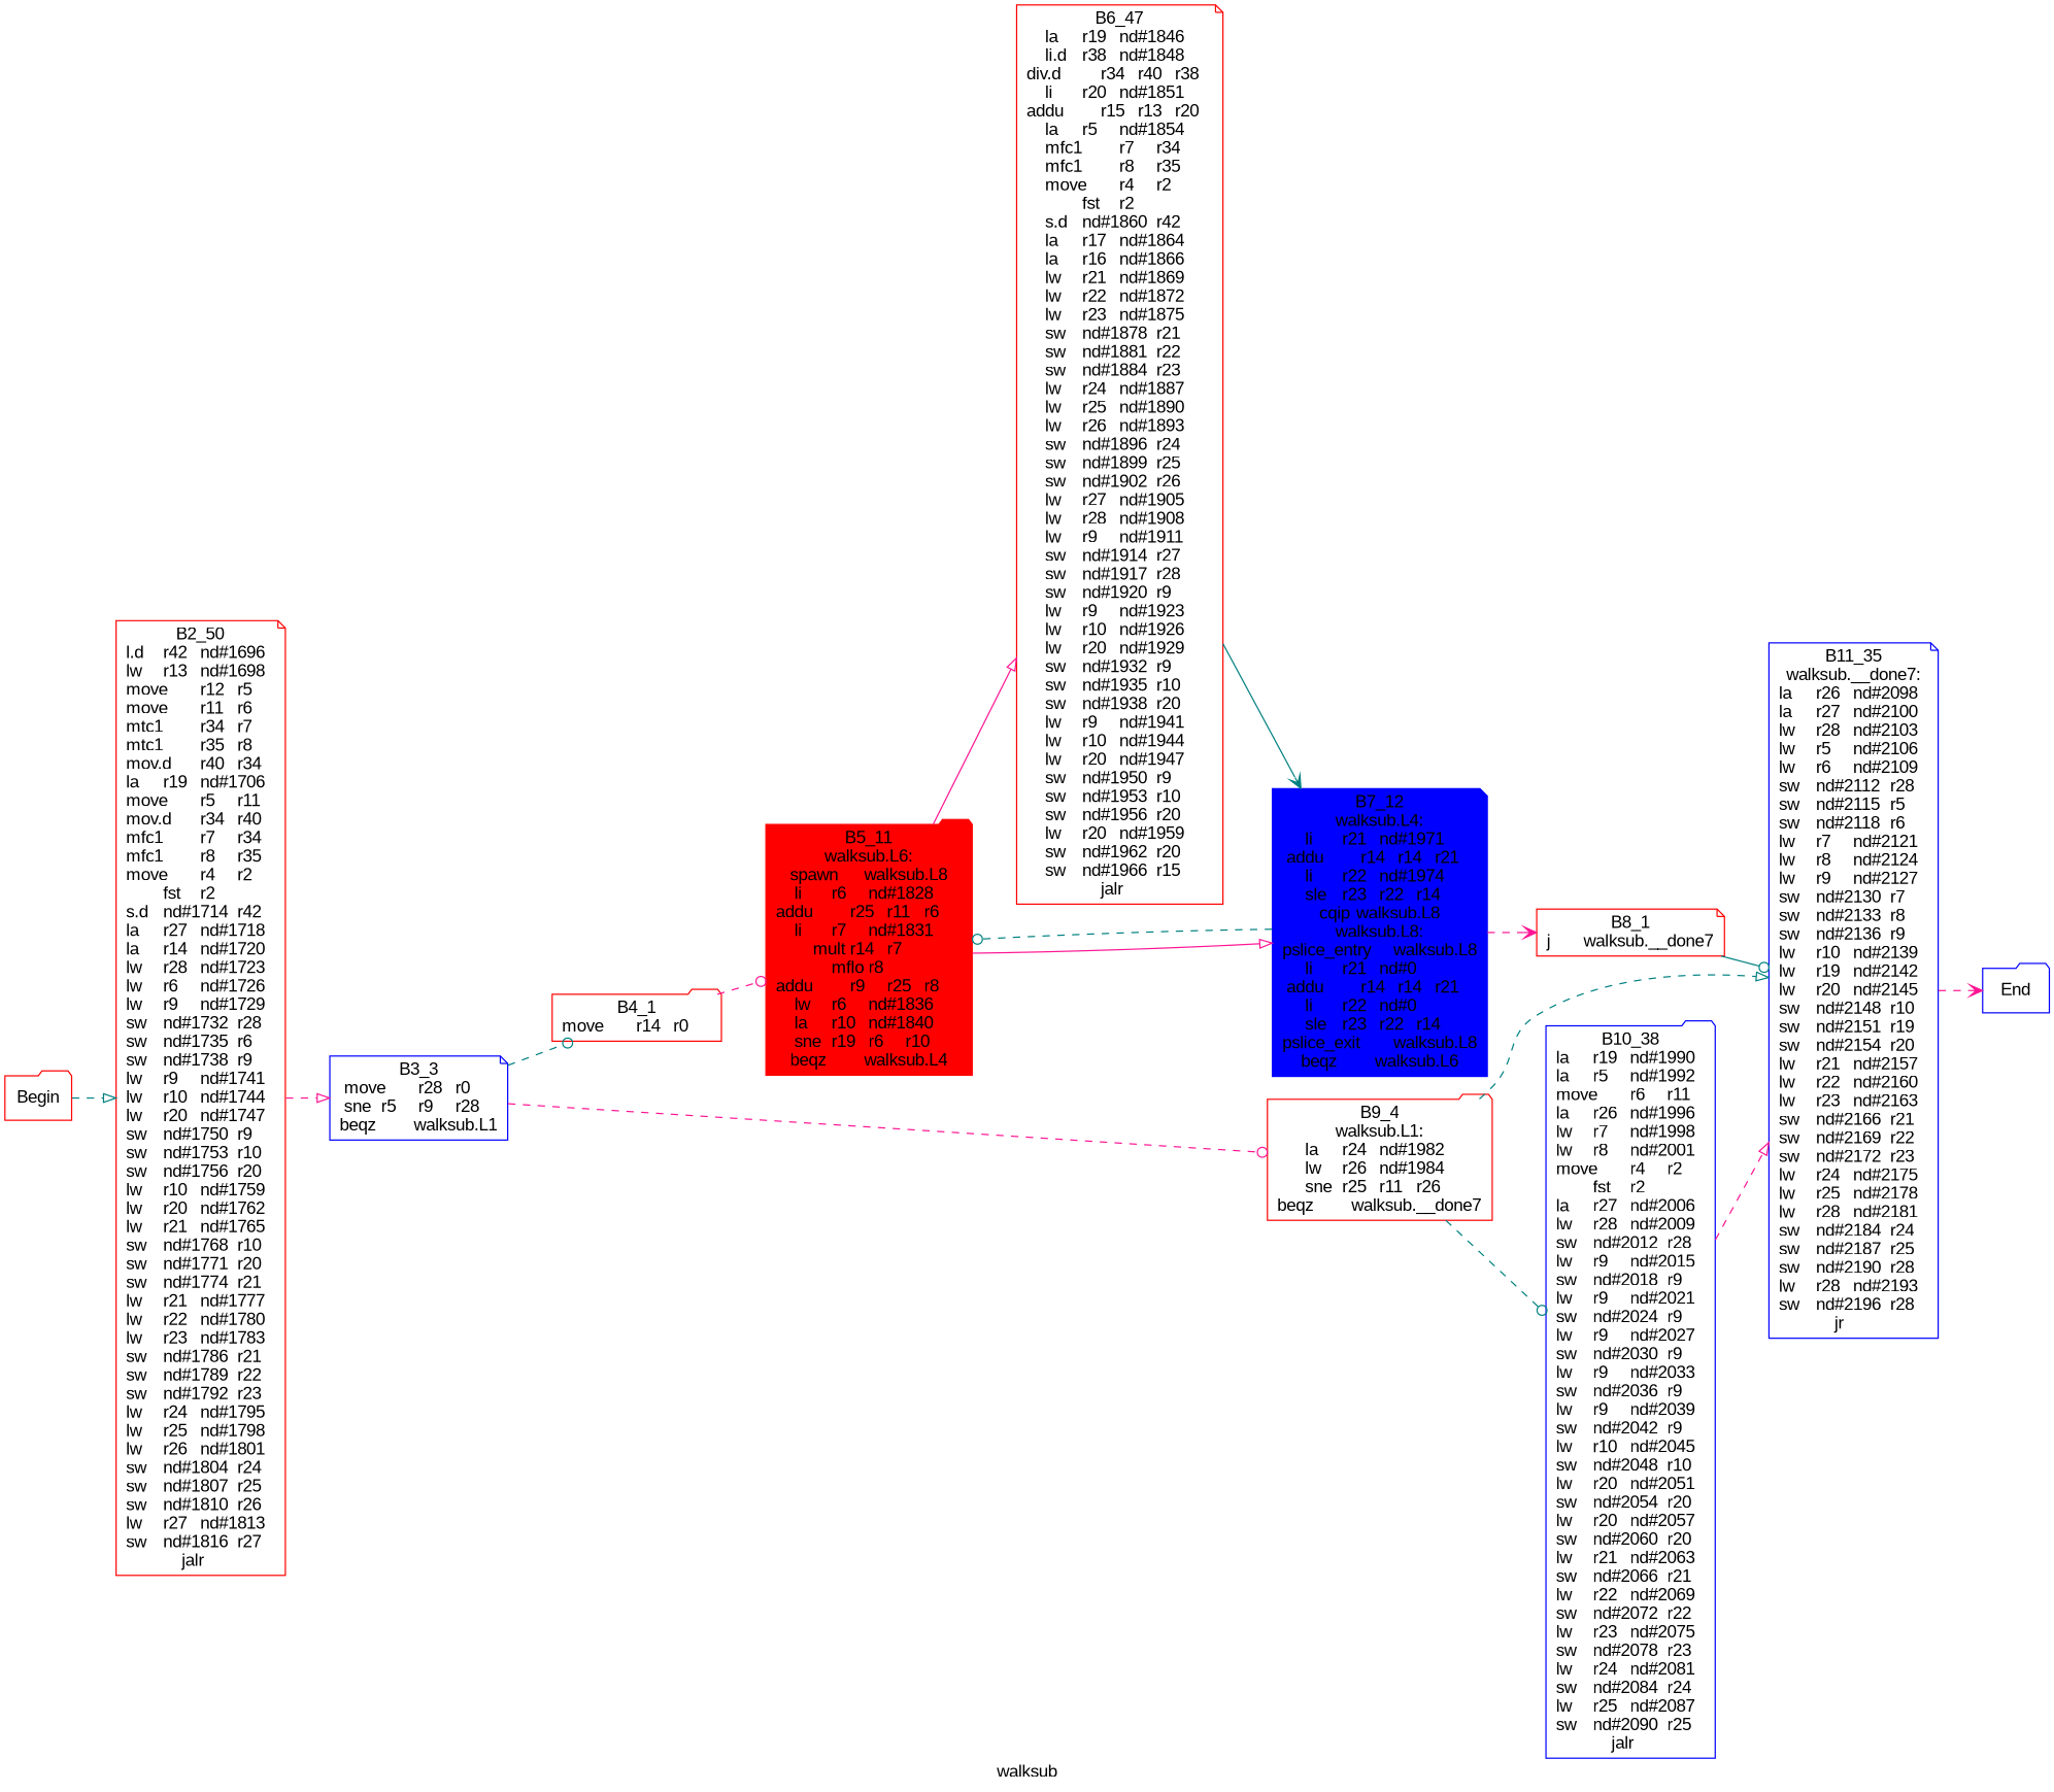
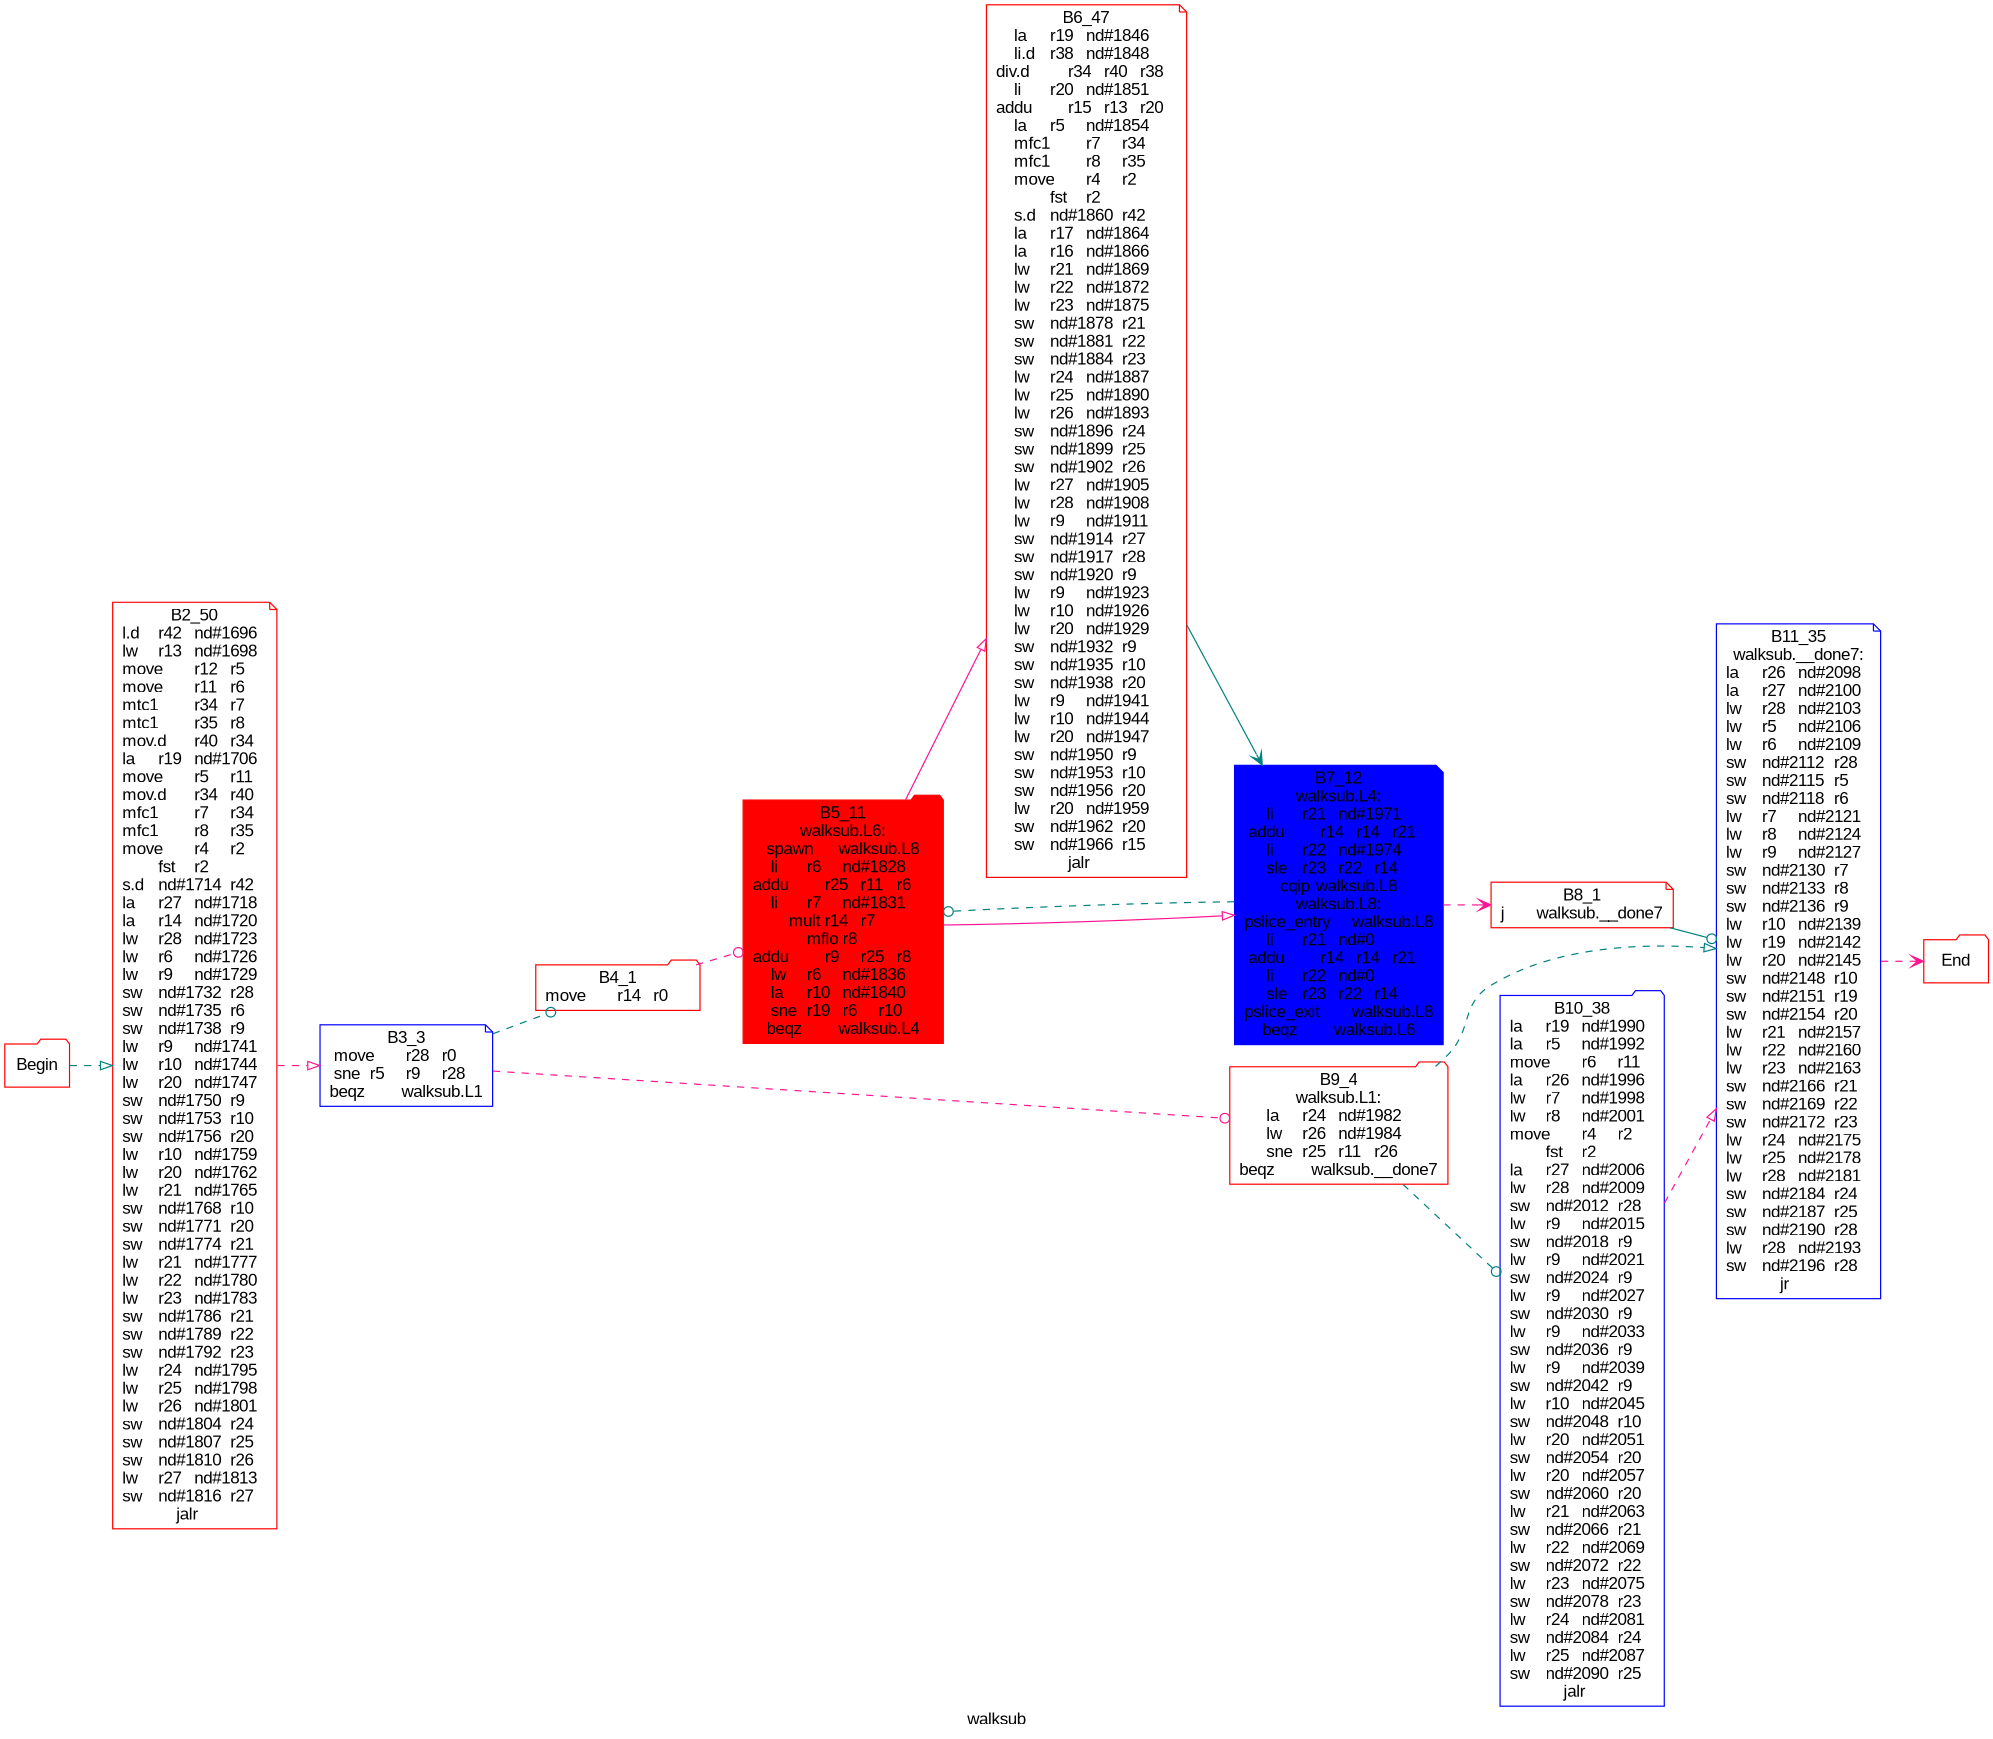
  digraph {
    color=purple
    label=walksub
    style=dashed
    rankdir=LR
    fontname="Liberation Sans"
    node [color=red shape=folder fontname="Liberation Sans"]
    edge [color=deeppink style=dashed arrowhead=onormal fontname="Liberation Sans"]
    n1 [label=Begin]
    n2 [label="B2_50\nl.d	r42	nd#1696	\nlw	r13	nd#1698	\nmove	r12	r5	\nmove	r11	r6	\nmtc1	r34	r7	\nmtc1	r35	r8	\nmov.d	r40	r34	\nla	r19	nd#1706	\nmove	r5	r11	\nmov.d	r34	r40	\nmfc1	r7	r34	\nmfc1	r8	r35	\nmove	r4	r2	\nfst	r2	\ns.d	nd#1714	r42	\nla	r27	nd#1718	\nla	r14	nd#1720	\nlw	r28	nd#1723	\nlw	r6	nd#1726	\nlw	r9	nd#1729	\nsw	nd#1732	r28	\nsw	nd#1735	r6	\nsw	nd#1738	r9	\nlw	r9	nd#1741	\nlw	r10	nd#1744	\nlw	r20	nd#1747	\nsw	nd#1750	r9	\nsw	nd#1753	r10	\nsw	nd#1756	r20	\nlw	r10	nd#1759	\nlw	r20	nd#1762	\nlw	r21	nd#1765	\nsw	nd#1768	r10	\nsw	nd#1771	r20	\nsw	nd#1774	r21	\nlw	r21	nd#1777	\nlw	r22	nd#1780	\nlw	r23	nd#1783	\nsw	nd#1786	r21	\nsw	nd#1789	r22	\nsw	nd#1792	r23	\nlw	r24	nd#1795	\nlw	r25	nd#1798	\nlw	r26	nd#1801	\nsw	nd#1804	r24	\nsw	nd#1807	r25	\nsw	nd#1810	r26	\nlw	r27	nd#1813	\nsw	nd#1816	r27	\njalr	\n" shape=note]
    n3 [label="B3_3\nmove	r28	r0	\nsne	r5	r9	r28	\nbeqz	walksub.L1\n" color=blue shape=note]
-   n4 [label=End color=blue]
+   n4 [label=End]
    n5 [label="B4_1\nmove	r14	r0	\n"]
    n6 [label="B9_4\nwalksub.L1:\nla	r24	nd#1982	\nlw	r26	nd#1984	\nsne	r25	r11	r26	\nbeqz	walksub.__done7\n"]
    n7 [label="B5_11\nwalksub.L6:\nspawn	walksub.L8\nli	r6	nd#1828	\naddu	r25	r11	r6	\nli	r7	nd#1831	\nmult	r14	r7	\nmflo	r8	\naddu	r9	r25	r8	\nlw	r6	nd#1836	\nla	r10	nd#1840	\nsne	r19	r6	r10	\nbeqz	walksub.L4\n" style=filled]
    n8 [label="B11_35\nwalksub.__done7:\nla	r26	nd#2098	\nla	r27	nd#2100	\nlw	r28	nd#2103	\nlw	r5	nd#2106	\nlw	r6	nd#2109	\nsw	nd#2112	r28	\nsw	nd#2115	r5	\nsw	nd#2118	r6	\nlw	r7	nd#2121	\nlw	r8	nd#2124	\nlw	r9	nd#2127	\nsw	nd#2130	r7	\nsw	nd#2133	r8	\nsw	nd#2136	r9	\nlw	r10	nd#2139	\nlw	r19	nd#2142	\nlw	r20	nd#2145	\nsw	nd#2148	r10	\nsw	nd#2151	r19	\nsw	nd#2154	r20	\nlw	r21	nd#2157	\nlw	r22	nd#2160	\nlw	r23	nd#2163	\nsw	nd#2166	r21	\nsw	nd#2169	r22	\nsw	nd#2172	r23	\nlw	r24	nd#2175	\nlw	r25	nd#2178	\nlw	r28	nd#2181	\nsw	nd#2184	r24	\nsw	nd#2187	r25	\nsw	nd#2190	r28	\nlw	r28	nd#2193	\nsw	nd#2196	r28	\njr	\n" color=blue shape=note]
    n9 [label="B10_38\nla	r19	nd#1990	\nla	r5	nd#1992	\nmove	r6	r11	\nla	r26	nd#1996	\nlw	r7	nd#1998	\nlw	r8	nd#2001	\nmove	r4	r2	\nfst	r2	\nla	r27	nd#2006	\nlw	r28	nd#2009	\nsw	nd#2012	r28	\nlw	r9	nd#2015	\nsw	nd#2018	r9	\nlw	r9	nd#2021	\nsw	nd#2024	r9	\nlw	r9	nd#2027	\nsw	nd#2030	r9	\nlw	r9	nd#2033	\nsw	nd#2036	r9	\nlw	r9	nd#2039	\nsw	nd#2042	r9	\nlw	r10	nd#2045	\nsw	nd#2048	r10	\nlw	r20	nd#2051	\nsw	nd#2054	r20	\nlw	r20	nd#2057	\nsw	nd#2060	r20	\nlw	r21	nd#2063	\nsw	nd#2066	r21	\nlw	r22	nd#2069	\nsw	nd#2072	r22	\nlw	r23	nd#2075	\nsw	nd#2078	r23	\nlw	r24	nd#2081	\nsw	nd#2084	r24	\nlw	r25	nd#2087	\nsw	nd#2090	r25	\njalr	\n" color=blue]
    n10 [label="B6_47\nla	r19	nd#1846	\nli.d	r38	nd#1848	\ndiv.d	r34	r40	r38	\nli	r20	nd#1851	\naddu	r15	r13	r20	\nla	r5	nd#1854	\nmfc1	r7	r34	\nmfc1	r8	r35	\nmove	r4	r2	\nfst	r2	\ns.d	nd#1860	r42	\nla	r17	nd#1864	\nla	r16	nd#1866	\nlw	r21	nd#1869	\nlw	r22	nd#1872	\nlw	r23	nd#1875	\nsw	nd#1878	r21	\nsw	nd#1881	r22	\nsw	nd#1884	r23	\nlw	r24	nd#1887	\nlw	r25	nd#1890	\nlw	r26	nd#1893	\nsw	nd#1896	r24	\nsw	nd#1899	r25	\nsw	nd#1902	r26	\nlw	r27	nd#1905	\nlw	r28	nd#1908	\nlw	r9	nd#1911	\nsw	nd#1914	r27	\nsw	nd#1917	r28	\nsw	nd#1920	r9	\nlw	r9	nd#1923	\nlw	r10	nd#1926	\nlw	r20	nd#1929	\nsw	nd#1932	r9	\nsw	nd#1935	r10	\nsw	nd#1938	r20	\nlw	r9	nd#1941	\nlw	r10	nd#1944	\nlw	r20	nd#1947	\nsw	nd#1950	r9	\nsw	nd#1953	r10	\nsw	nd#1956	r20	\nlw	r20	nd#1959	\nsw	nd#1962	r20	\nsw	nd#1966	r15	\njalr	\n" shape=note]
    n11 [color=blue label="B7_12\nwalksub.L4:\nli	r21	nd#1971	\naddu	r14	r14	r21	\nli	r22	nd#1974	\nsle	r23	r22	r14	\ncqip	walksub.L8\nwalksub.L8:\npslice_entry	walksub.L8\nli	r21	nd#0	\naddu	r14	r14	r21	\nli	r22	nd#0	\nsle	r23	r22	r14	\npslice_exit	walksub.L8\nbeqz	walksub.L6\n" shape=note style=filled]
    n12 [label="B8_1\nj	walksub.__done7\n" shape=note]
    n1 -> n2 [color=teal]
    n2 -> n3
    n3 -> n5 [color=teal arrowhead=odot]
    n3 -> n6 [arrowhead=odot]
    n5 -> n7 [arrowhead=odot]
    n6 -> n8 [color=teal]
    n6 -> n9 [color=teal arrowhead=odot]
    n7 -> n10 [style=solid]
    n7 -> n11 [style=solid]
    n8 -> n4 [arrowhead=vee]
    n9 -> n8
    n10 -> n11 [color=teal style=solid arrowhead=vee]
    n11 -> n7 [color=teal arrowhead=odot]
    n11 -> n12 [arrowhead=vee]
    n12 -> n8 [color=teal style=solid arrowhead=odot]
  }
